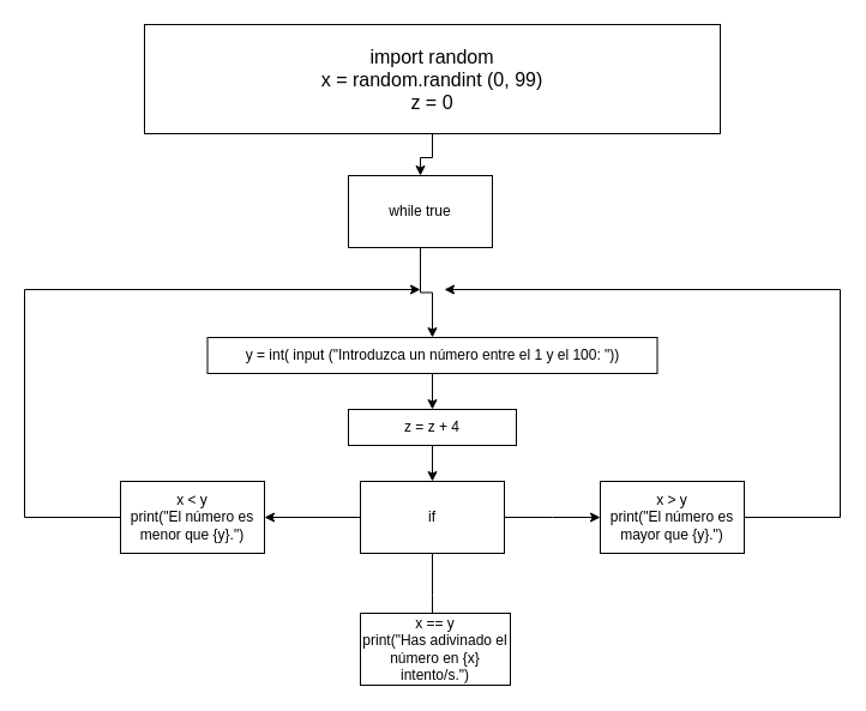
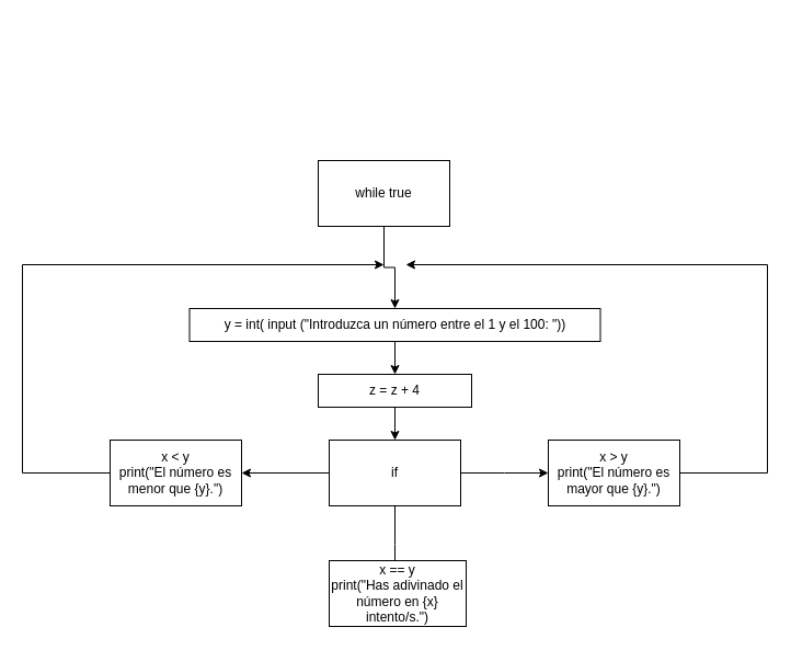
  <mxCell id="0" />
  <mxCell id="1" parent="0" />
- <mxCell id="2" style="edgeStyle=orthogonalEdgeStyle;rounded=0;orthogonalLoop=1;jettySize=auto;html=1;" parent="1" source="3" target="5" edge="1"><mxGeometry relative="1" as="geometry"><mxPoint x="365" y="151" as="targetPoint" /></mxGeometry></mxCell>
- <mxCell id="3" value="&lt;font size=&quot;3&quot;&gt;import random&lt;br&gt;x = random.randint (0, 99)&lt;/font&gt;&lt;font size=&quot;3&quot;&gt;&lt;br&gt;z = 0&lt;br&gt;&lt;/font&gt;" style="rounded=0;whiteSpace=wrap;html=1;" parent="1" vertex="1"><mxGeometry x="120" y="20" width="480" height="91" as="geometry" /></mxCell>
  <mxCell id="4" value="" style="edgeStyle=orthogonalEdgeStyle;rounded=0;orthogonalLoop=1;jettySize=auto;html=1;" parent="1" source="5" target="18" edge="1"><mxGeometry relative="1" as="geometry"><mxPoint x="360" y="281" as="targetPoint" /></mxGeometry></mxCell>
  <mxCell id="5" value="while true" style="rounded=0;whiteSpace=wrap;html=1;" parent="1" vertex="1"><mxGeometry x="290" y="146" width="120" height="60" as="geometry" /></mxCell>
  <mxCell id="6" value="" style="edgeStyle=orthogonalEdgeStyle;rounded=0;orthogonalLoop=1;jettySize=auto;html=1;" parent="1" source="9" edge="1"><mxGeometry relative="1" as="geometry"><mxPoint x="360" y="531" as="targetPoint" /></mxGeometry></mxCell>
  <mxCell id="7" value="" style="edgeStyle=orthogonalEdgeStyle;rounded=0;orthogonalLoop=1;jettySize=auto;html=1;" parent="1" source="9" edge="1"><mxGeometry relative="1" as="geometry"><mxPoint x="500" y="431" as="targetPoint" /></mxGeometry></mxCell>
  <mxCell id="8" value="" style="edgeStyle=none;rounded=0;orthogonalLoop=1;jettySize=auto;html=1;" parent="1" source="9" target="11" edge="1"><mxGeometry relative="1" as="geometry" /></mxCell>
  <mxCell id="9" value="if" style="rounded=0;whiteSpace=wrap;html=1;" parent="1" vertex="1"><mxGeometry x="300" y="401" width="120" height="60" as="geometry" /></mxCell>
  <mxCell id="10" value="" style="edgeStyle=none;rounded=0;orthogonalLoop=1;jettySize=auto;html=1;" parent="1" source="11" edge="1"><mxGeometry relative="1" as="geometry"><mxPoint x="350" y="241" as="targetPoint" /><Array as="points"><mxPoint x="20" y="431" /><mxPoint x="20" y="241" /></Array></mxGeometry></mxCell>
  <mxCell id="11" value="x &amp;lt; y&lt;br&gt;print(&quot;El número es menor que {y}.&quot;)" style="rounded=0;whiteSpace=wrap;html=1;" parent="1" vertex="1"><mxGeometry x="100" y="401" width="120" height="60" as="geometry" /></mxCell>
  <mxCell id="12" value="" style="rounded=0;orthogonalLoop=1;jettySize=auto;html=1;exitX=1;exitY=0.5;exitDx=0;exitDy=0;" parent="1" source="13" edge="1"><mxGeometry relative="1" as="geometry"><mxPoint x="370" y="241" as="targetPoint" /><Array as="points"><mxPoint x="700" y="431" /><mxPoint x="700" y="241" /></Array></mxGeometry></mxCell>
  <mxCell id="13" value="x &amp;gt; y&lt;br&gt;print(&quot;El número es mayor que {y}.&quot;)" style="rounded=0;whiteSpace=wrap;html=1;" parent="1" vertex="1"><mxGeometry x="500" y="401" width="120" height="60" as="geometry" /></mxCell>
  <mxCell id="14" value="x == y&lt;br&gt;print(&quot;Has adivinado el número en {x} intento/s.&quot;)" style="rounded=0;whiteSpace=wrap;html=1;" parent="1" vertex="1"><mxGeometry x="300" y="511" width="125" height="60" as="geometry" /></mxCell>
  <mxCell id="15" value="" style="edgeStyle=none;rounded=0;orthogonalLoop=1;jettySize=auto;html=1;" parent="1" source="16" target="9" edge="1"><mxGeometry relative="1" as="geometry" /></mxCell>
  <mxCell id="16" value="z = z + 4" style="rounded=0;whiteSpace=wrap;html=1;" parent="1" vertex="1"><mxGeometry x="290" y="341" width="140" height="30" as="geometry" /></mxCell>
  <mxCell id="17" value="" style="edgeStyle=none;rounded=0;orthogonalLoop=1;jettySize=auto;html=1;" parent="1" source="18" edge="1"><mxGeometry relative="1" as="geometry"><mxPoint x="360" y="341" as="targetPoint" /></mxGeometry></mxCell>
  <mxCell id="18" value="&lt;span style=&quot;white-space: normal&quot;&gt;&lt;font style=&quot;font-size: 12px&quot;&gt;y = int( input (&quot;Introduzca un número entre el 1 y el 100: &quot;))&lt;/font&gt;&lt;/span&gt;" style="rounded=0;whiteSpace=wrap;html=1;" parent="1" vertex="1"><mxGeometry x="172.5" y="281" width="375" height="30" as="geometry" /></mxCell>
